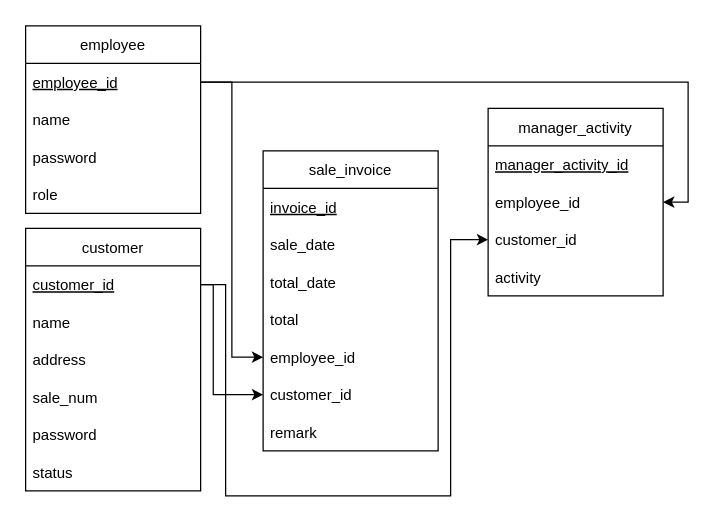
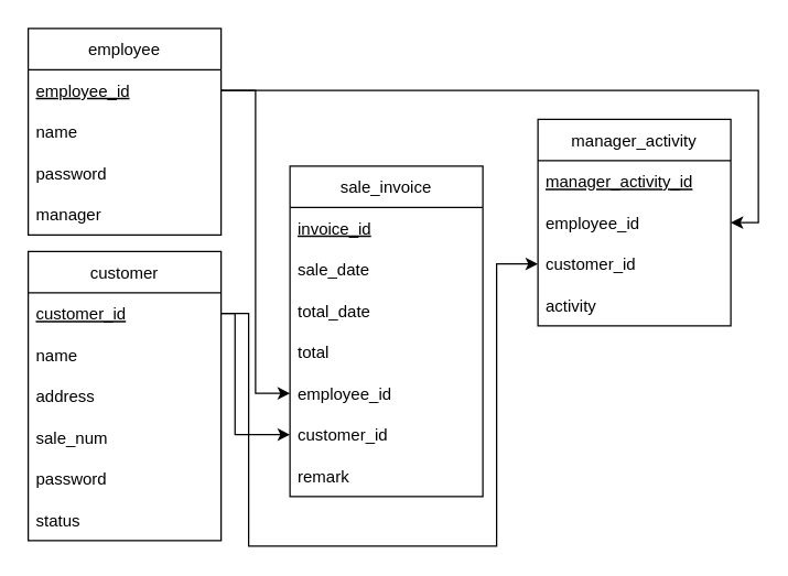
  <mxCell id="0" />
  <mxCell id="1" parent="0" />
  <mxCell id="2" value="customer" style="swimlane;fontStyle=0;childLayout=stackLayout;horizontal=1;startSize=30;horizontalStack=0;resizeParent=1;resizeParentMax=0;resizeLast=0;collapsible=1;marginBottom=0;" parent="1" vertex="1"><mxGeometry x="20" y="182" width="140" height="210" as="geometry" /></mxCell>
  <mxCell id="3" value="customer_id" style="text;strokeColor=none;fillColor=none;align=left;verticalAlign=middle;spacingLeft=4;spacingRight=4;overflow=hidden;points=[[0,0.5],[1,0.5]];portConstraint=eastwest;rotatable=0;fontStyle=4" parent="2" vertex="1"><mxGeometry y="30" width="140" height="30" as="geometry" /></mxCell>
  <mxCell id="4" value="name" style="text;strokeColor=none;fillColor=none;align=left;verticalAlign=middle;spacingLeft=4;spacingRight=4;overflow=hidden;points=[[0,0.5],[1,0.5]];portConstraint=eastwest;rotatable=0;" parent="2" vertex="1"><mxGeometry y="60" width="140" height="30" as="geometry" /></mxCell>
  <mxCell id="5" value="address" style="text;strokeColor=none;fillColor=none;align=left;verticalAlign=middle;spacingLeft=4;spacingRight=4;overflow=hidden;points=[[0,0.5],[1,0.5]];portConstraint=eastwest;rotatable=0;" parent="2" vertex="1"><mxGeometry y="90" width="140" height="30" as="geometry" /></mxCell>
  <mxCell id="6" value="sale_num" style="text;strokeColor=none;fillColor=none;align=left;verticalAlign=middle;spacingLeft=4;spacingRight=4;overflow=hidden;points=[[0,0.5],[1,0.5]];portConstraint=eastwest;rotatable=0;" parent="2" vertex="1"><mxGeometry y="120" width="140" height="30" as="geometry" /></mxCell>
  <mxCell id="7" value="password" style="text;strokeColor=none;fillColor=none;align=left;verticalAlign=middle;spacingLeft=4;spacingRight=4;overflow=hidden;points=[[0,0.5],[1,0.5]];portConstraint=eastwest;rotatable=0;" parent="2" vertex="1"><mxGeometry y="150" width="140" height="30" as="geometry" /></mxCell>
  <mxCell id="8" value="status" style="text;strokeColor=none;fillColor=none;align=left;verticalAlign=middle;spacingLeft=4;spacingRight=4;overflow=hidden;points=[[0,0.5],[1,0.5]];portConstraint=eastwest;rotatable=0;" parent="2" vertex="1"><mxGeometry y="180" width="140" height="30" as="geometry" /></mxCell>
  <mxCell id="9" value="employee" style="swimlane;fontStyle=0;childLayout=stackLayout;horizontal=1;startSize=30;horizontalStack=0;resizeParent=1;resizeParentMax=0;resizeLast=0;collapsible=1;marginBottom=0;" parent="1" vertex="1"><mxGeometry x="20" y="20" width="140" height="150" as="geometry" /></mxCell>
  <mxCell id="10" value="employee_id" style="text;strokeColor=none;fillColor=none;align=left;verticalAlign=middle;spacingLeft=4;spacingRight=4;overflow=hidden;points=[[0,0.5],[1,0.5]];portConstraint=eastwest;rotatable=0;fontStyle=4" parent="9" vertex="1"><mxGeometry y="30" width="140" height="30" as="geometry" /></mxCell>
  <mxCell id="11" value="name" style="text;strokeColor=none;fillColor=none;align=left;verticalAlign=middle;spacingLeft=4;spacingRight=4;overflow=hidden;points=[[0,0.5],[1,0.5]];portConstraint=eastwest;rotatable=0;" parent="9" vertex="1"><mxGeometry y="60" width="140" height="30" as="geometry" /></mxCell>
  <mxCell id="12" value="password" style="text;strokeColor=none;fillColor=none;align=left;verticalAlign=middle;spacingLeft=4;spacingRight=4;overflow=hidden;points=[[0,0.5],[1,0.5]];portConstraint=eastwest;rotatable=0;" parent="9" vertex="1"><mxGeometry y="90" width="140" height="30" as="geometry" /></mxCell>
- <mxCell id="13" value="role" style="text;strokeColor=none;fillColor=none;align=left;verticalAlign=middle;spacingLeft=4;spacingRight=4;overflow=hidden;points=[[0,0.5],[1,0.5]];portConstraint=eastwest;rotatable=0;" parent="9" vertex="1"><mxGeometry y="120" width="140" height="30" as="geometry" /></mxCell>
+ <mxCell id="13" value="manager" style="text;strokeColor=none;fillColor=none;align=left;verticalAlign=middle;spacingLeft=4;spacingRight=4;overflow=hidden;points=[[0,0.5],[1,0.5]];portConstraint=eastwest;rotatable=0;" parent="9" vertex="1"><mxGeometry y="120" width="140" height="30" as="geometry" /></mxCell>
  <mxCell id="14" value="sale_invoice" style="swimlane;fontStyle=0;childLayout=stackLayout;horizontal=1;startSize=30;horizontalStack=0;resizeParent=1;resizeParentMax=0;resizeLast=0;collapsible=1;marginBottom=0;" parent="1" vertex="1"><mxGeometry x="210" y="120" width="140" height="240" as="geometry" /></mxCell>
  <mxCell id="15" value="invoice_id" style="text;strokeColor=none;fillColor=none;align=left;verticalAlign=middle;spacingLeft=4;spacingRight=4;overflow=hidden;points=[[0,0.5],[1,0.5]];portConstraint=eastwest;rotatable=0;fontStyle=4" parent="14" vertex="1"><mxGeometry y="30" width="140" height="30" as="geometry" /></mxCell>
  <mxCell id="16" value="sale_date" style="text;strokeColor=none;fillColor=none;align=left;verticalAlign=middle;spacingLeft=4;spacingRight=4;overflow=hidden;points=[[0,0.5],[1,0.5]];portConstraint=eastwest;rotatable=0;" parent="14" vertex="1"><mxGeometry y="60" width="140" height="30" as="geometry" /></mxCell>
  <mxCell id="17" value="total_date" style="text;strokeColor=none;fillColor=none;align=left;verticalAlign=middle;spacingLeft=4;spacingRight=4;overflow=hidden;points=[[0,0.5],[1,0.5]];portConstraint=eastwest;rotatable=0;" parent="14" vertex="1"><mxGeometry y="90" width="140" height="30" as="geometry" /></mxCell>
  <mxCell id="18" value="total" style="text;strokeColor=none;fillColor=none;align=left;verticalAlign=middle;spacingLeft=4;spacingRight=4;overflow=hidden;points=[[0,0.5],[1,0.5]];portConstraint=eastwest;rotatable=0;" parent="14" vertex="1"><mxGeometry y="120" width="140" height="30" as="geometry" /></mxCell>
  <mxCell id="19" value="employee_id" style="text;strokeColor=none;fillColor=none;align=left;verticalAlign=middle;spacingLeft=4;spacingRight=4;overflow=hidden;points=[[0,0.5],[1,0.5]];portConstraint=eastwest;rotatable=0;fontStyle=0" parent="14" vertex="1"><mxGeometry y="150" width="140" height="30" as="geometry" /></mxCell>
  <mxCell id="20" value="customer_id" style="text;strokeColor=none;fillColor=none;align=left;verticalAlign=middle;spacingLeft=4;spacingRight=4;overflow=hidden;points=[[0,0.5],[1,0.5]];portConstraint=eastwest;rotatable=0;fontStyle=0" parent="14" vertex="1"><mxGeometry y="180" width="140" height="30" as="geometry" /></mxCell>
  <mxCell id="21" value="remark" style="text;strokeColor=none;fillColor=none;align=left;verticalAlign=middle;spacingLeft=4;spacingRight=4;overflow=hidden;points=[[0,0.5],[1,0.5]];portConstraint=eastwest;rotatable=0;" parent="14" vertex="1"><mxGeometry y="210" width="140" height="30" as="geometry" /></mxCell>
  <mxCell id="22" style="edgeStyle=orthogonalEdgeStyle;rounded=0;orthogonalLoop=1;jettySize=auto;html=1;entryX=0;entryY=0.5;entryDx=0;entryDy=0;exitX=1;exitY=0.5;exitDx=0;exitDy=0;" parent="1" source="3" target="20" edge="1"><mxGeometry relative="1" as="geometry"><Array as="points"><mxPoint x="170.06" y="227" /><mxPoint x="170.06" y="315" /></Array></mxGeometry></mxCell>
  <mxCell id="23" style="edgeStyle=orthogonalEdgeStyle;rounded=0;orthogonalLoop=1;jettySize=auto;html=1;entryX=0;entryY=0.5;entryDx=0;entryDy=0;" parent="1" source="10" target="19" edge="1"><mxGeometry relative="1" as="geometry" /></mxCell>
  <mxCell id="24" value="manager_activity" style="swimlane;fontStyle=0;childLayout=stackLayout;horizontal=1;startSize=30;horizontalStack=0;resizeParent=1;resizeParentMax=0;resizeLast=0;collapsible=1;marginBottom=0;" parent="1" vertex="1"><mxGeometry x="390" y="86" width="140" height="150" as="geometry" /></mxCell>
  <mxCell id="25" value="manager_activity_id" style="text;strokeColor=none;fillColor=none;align=left;verticalAlign=middle;spacingLeft=4;spacingRight=4;overflow=hidden;points=[[0,0.5],[1,0.5]];portConstraint=eastwest;rotatable=0;fontStyle=4" parent="24" vertex="1"><mxGeometry y="30" width="140" height="30" as="geometry" /></mxCell>
  <mxCell id="26" value="employee_id" style="text;strokeColor=none;fillColor=none;align=left;verticalAlign=middle;spacingLeft=4;spacingRight=4;overflow=hidden;points=[[0,0.5],[1,0.5]];portConstraint=eastwest;rotatable=0;fontStyle=0" parent="24" vertex="1"><mxGeometry y="60" width="140" height="30" as="geometry" /></mxCell>
  <mxCell id="27" value="customer_id" style="text;strokeColor=none;fillColor=none;align=left;verticalAlign=middle;spacingLeft=4;spacingRight=4;overflow=hidden;points=[[0,0.5],[1,0.5]];portConstraint=eastwest;rotatable=0;" parent="24" vertex="1"><mxGeometry y="90" width="140" height="30" as="geometry" /></mxCell>
  <mxCell id="28" value="activity" style="text;strokeColor=none;fillColor=none;align=left;verticalAlign=middle;spacingLeft=4;spacingRight=4;overflow=hidden;points=[[0,0.5],[1,0.5]];portConstraint=eastwest;rotatable=0;fontStyle=0" parent="24" vertex="1"><mxGeometry y="120" width="140" height="30" as="geometry" /></mxCell>
  <mxCell id="29" style="edgeStyle=orthogonalEdgeStyle;rounded=0;orthogonalLoop=1;jettySize=auto;html=1;entryX=1;entryY=0.5;entryDx=0;entryDy=0;" parent="1" source="10" target="26" edge="1"><mxGeometry relative="1" as="geometry"><Array as="points"><mxPoint x="550" y="65" /><mxPoint x="550" y="161" /></Array></mxGeometry></mxCell>
  <mxCell id="30" style="edgeStyle=orthogonalEdgeStyle;rounded=0;orthogonalLoop=1;jettySize=auto;html=1;entryX=0;entryY=0.5;entryDx=0;entryDy=0;exitX=1;exitY=0.5;exitDx=0;exitDy=0;" parent="1" source="3" target="27" edge="1"><mxGeometry relative="1" as="geometry"><Array as="points"><mxPoint x="180" y="227" /><mxPoint x="180" y="396" /><mxPoint x="360" y="396" /><mxPoint x="360" y="191" /></Array></mxGeometry></mxCell>
